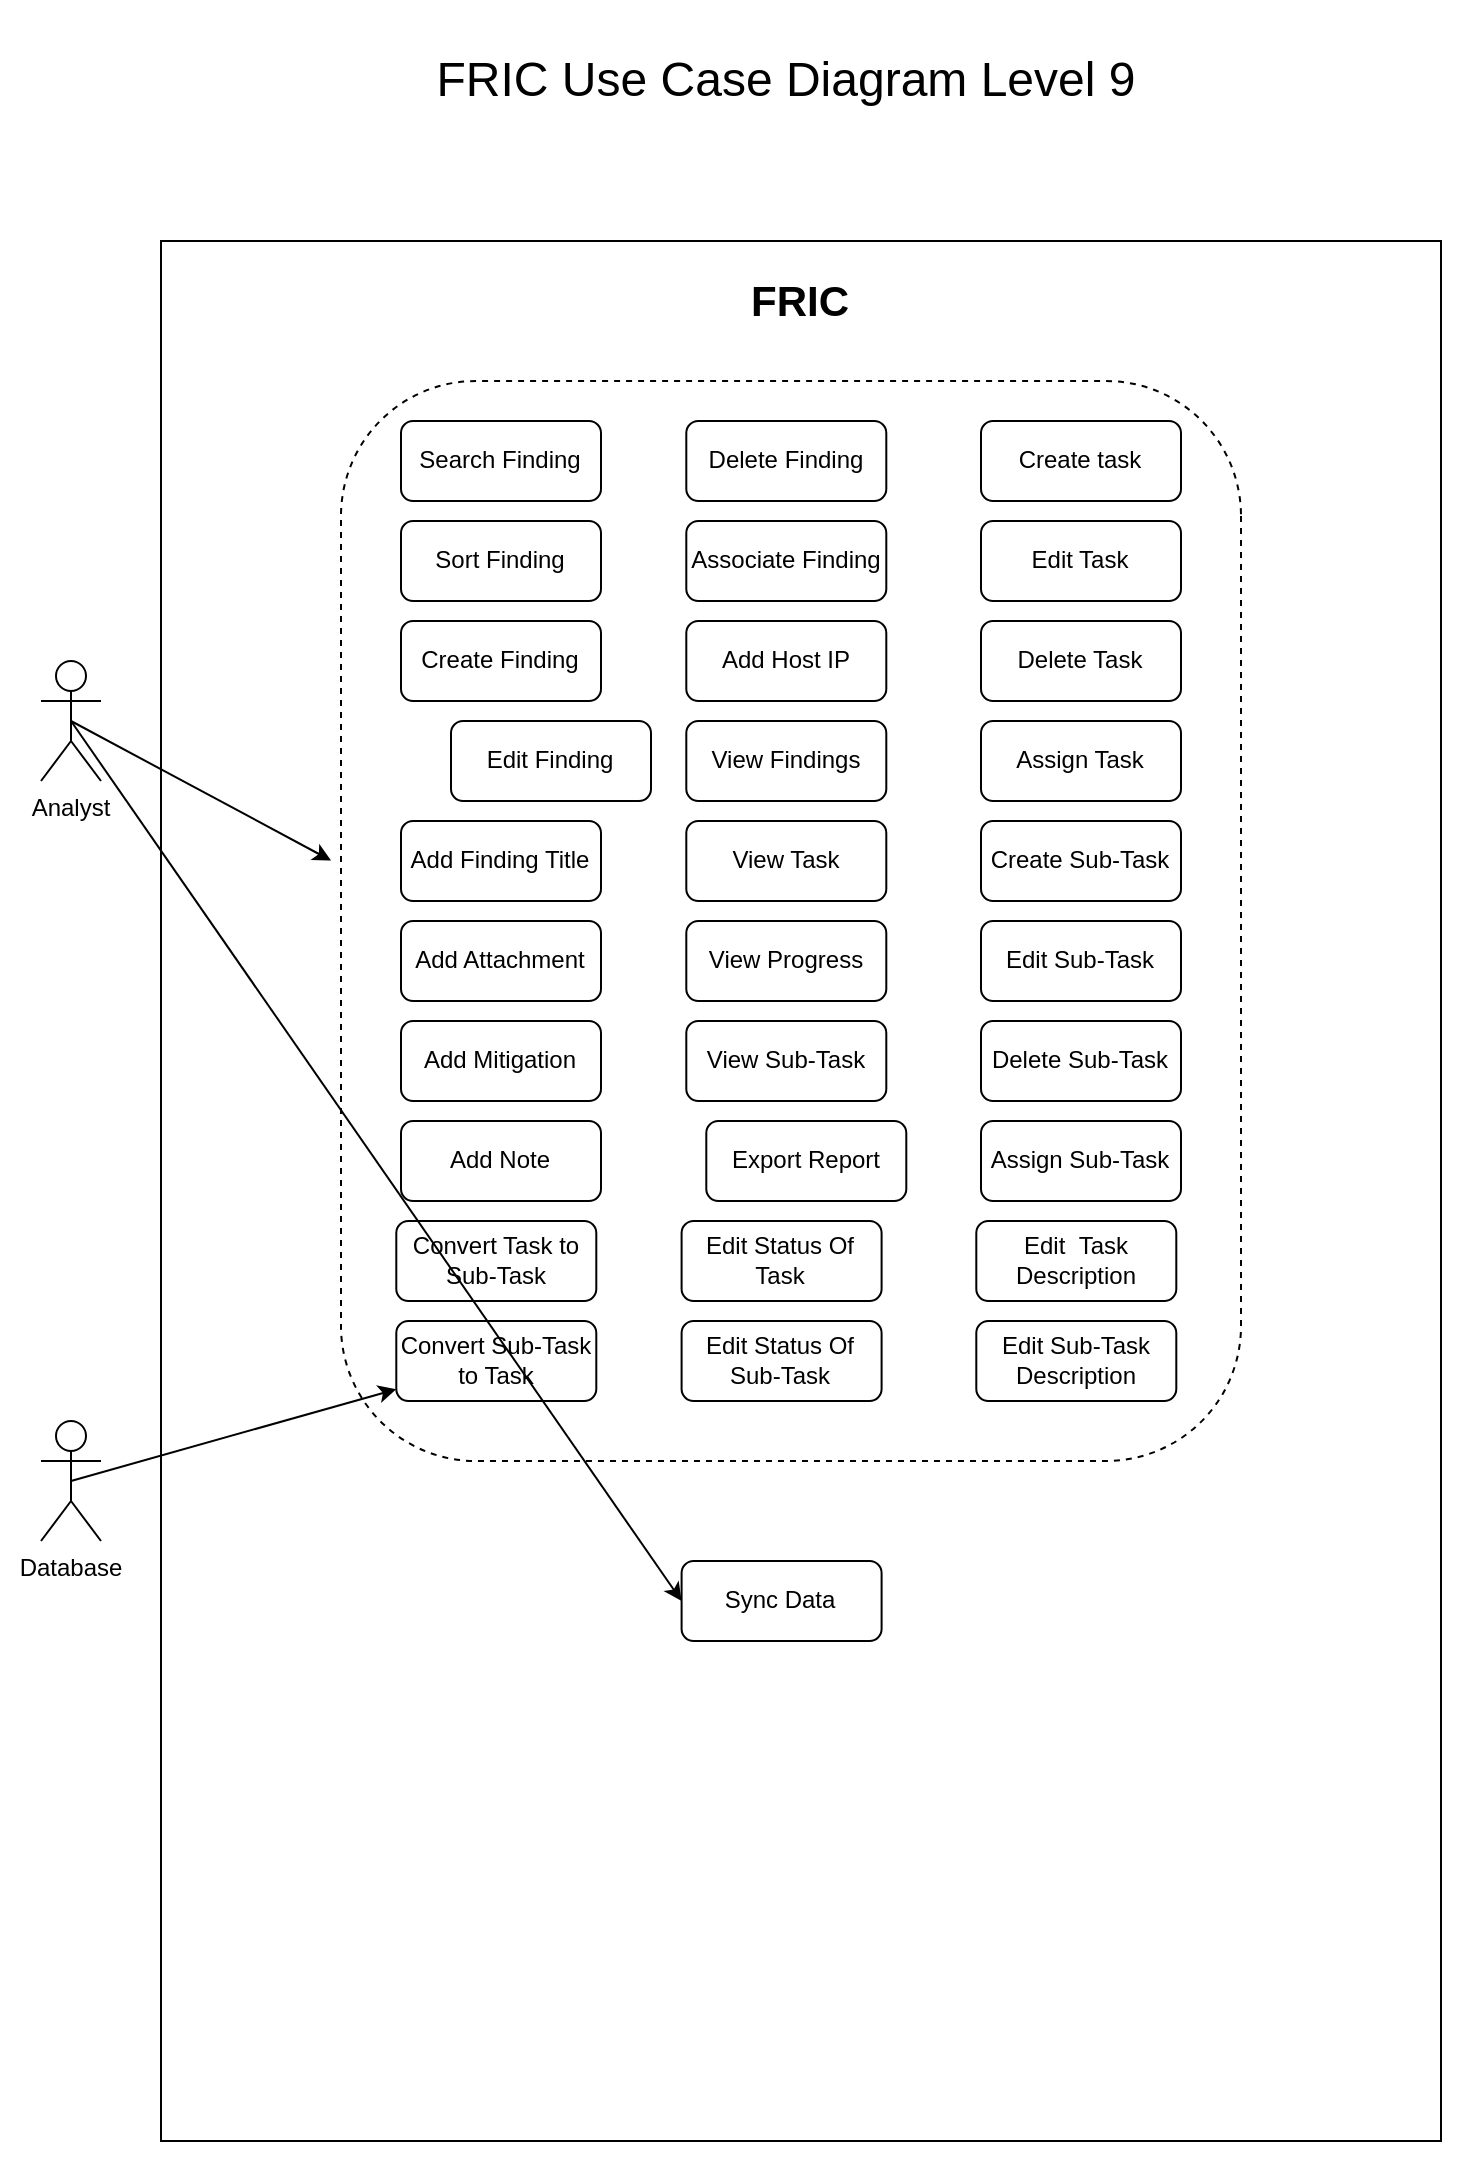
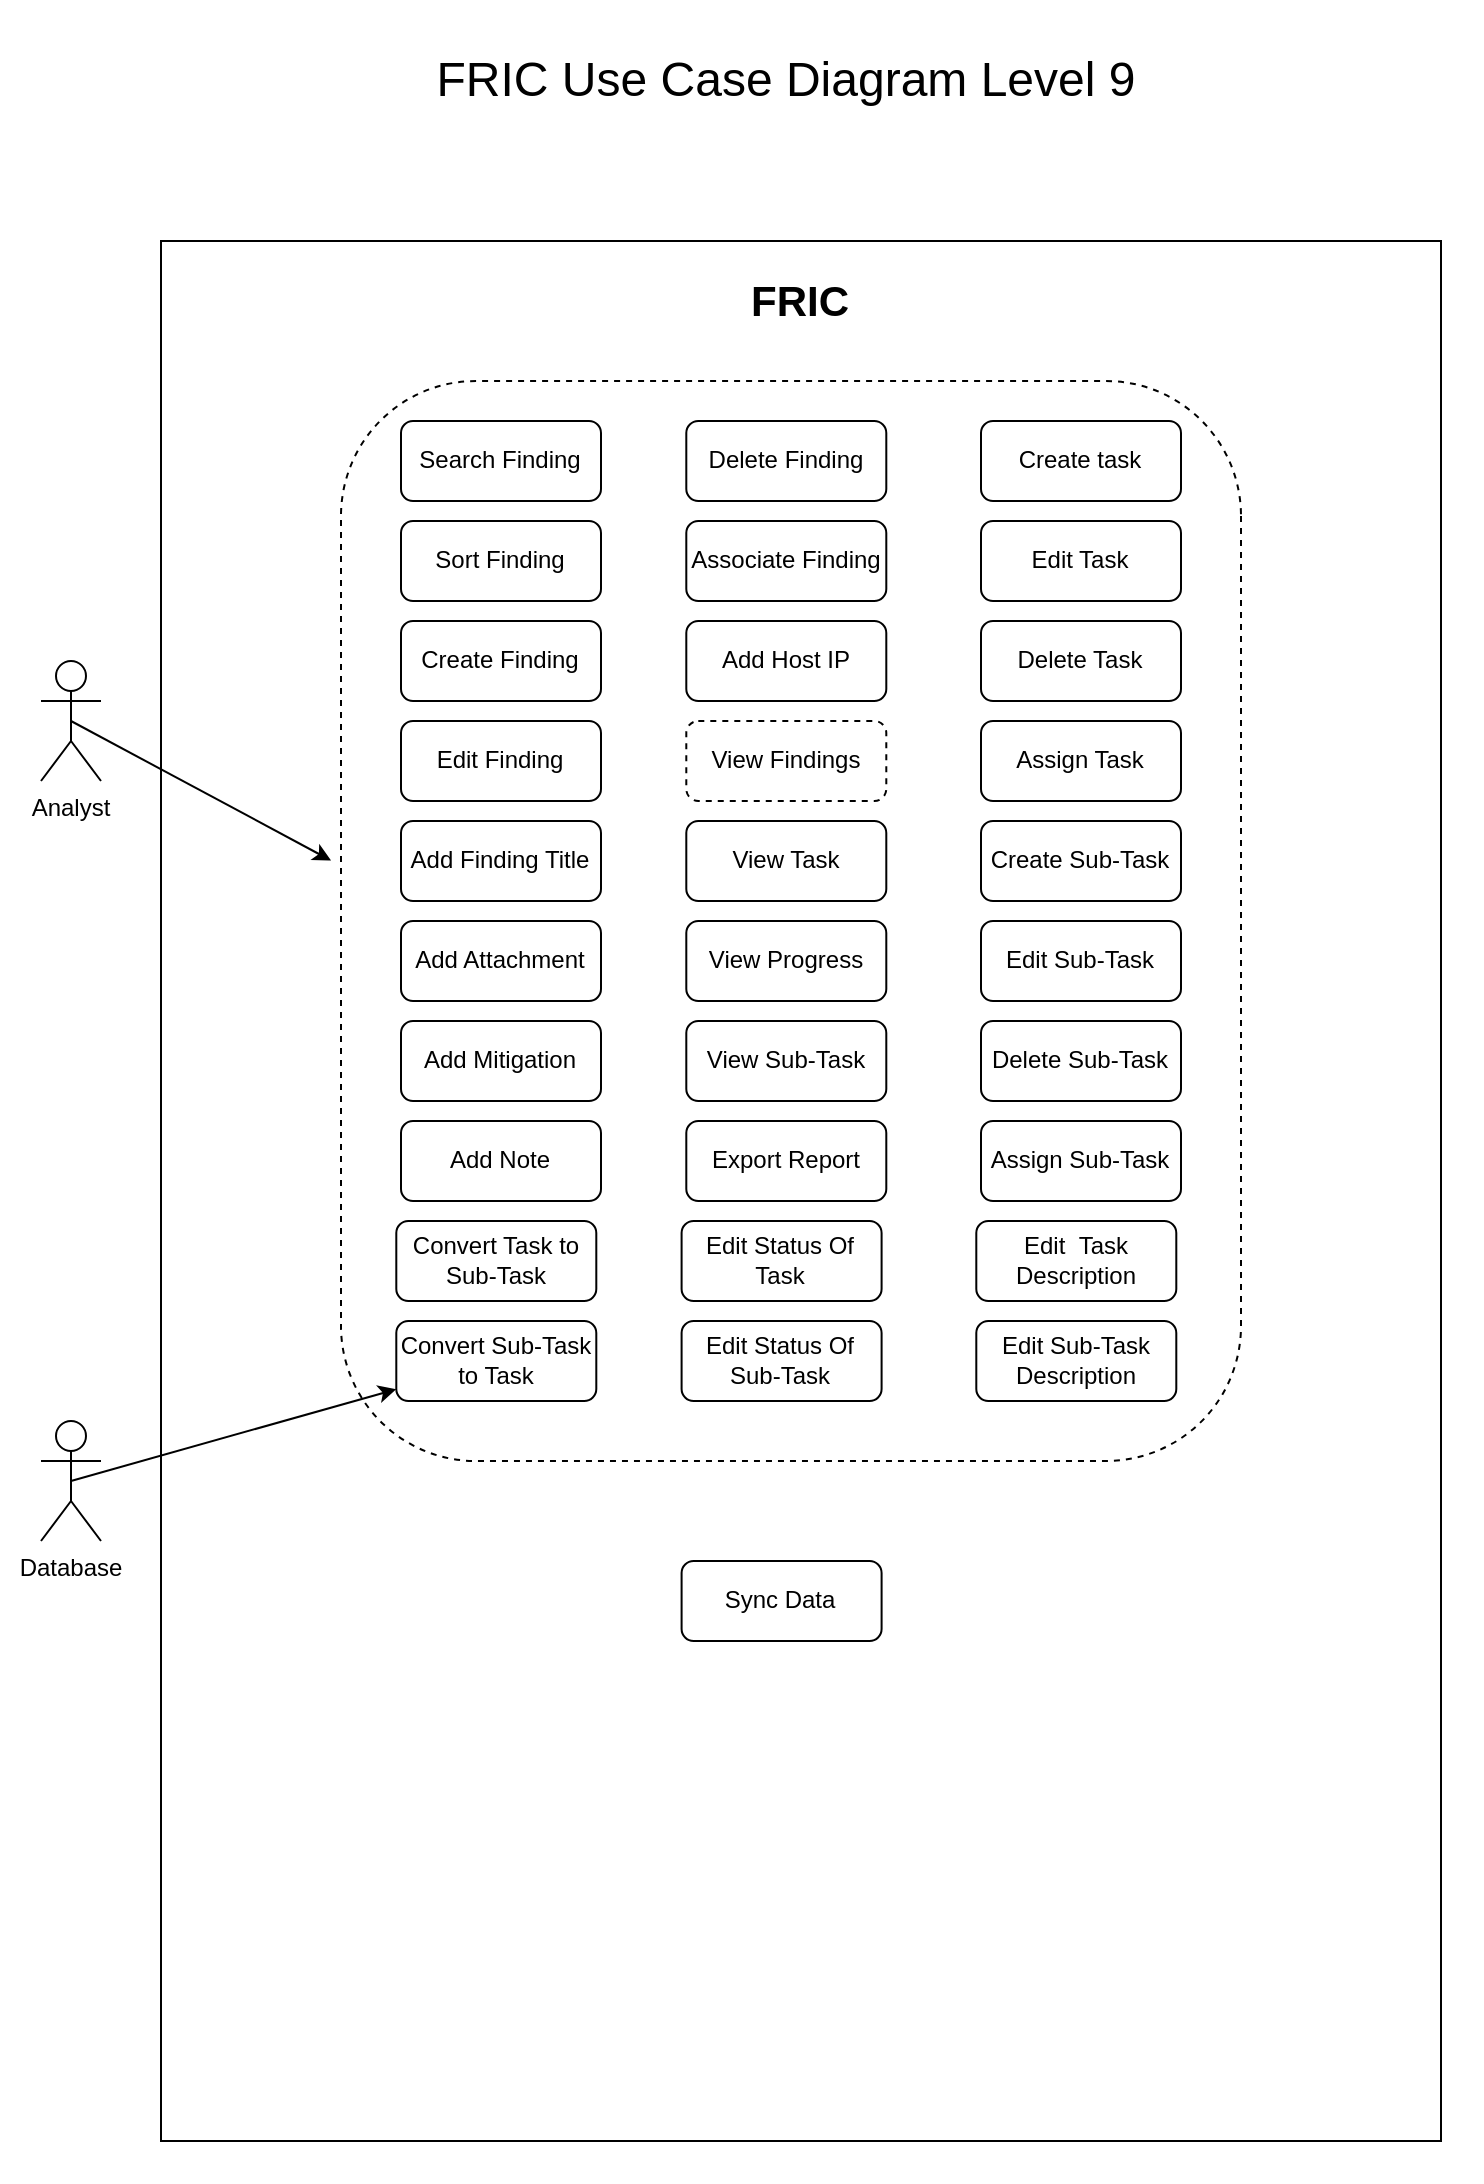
  <mxCell id="0" />
  <mxCell id="1" parent="0" />
  <mxCell id="2" value="&lt;font style=&quot;font-size: 24px&quot;&gt;FRIC Use Case Diagram Level 9&lt;/font&gt;" style="text;html=1;strokeColor=none;fillColor=none;align=center;verticalAlign=middle;whiteSpace=wrap;rounded=0;" vertex="1" parent="1"><mxGeometry x="202.65" y="20" width="380" height="40" as="geometry" /></mxCell>
  <mxCell id="3" value="Database" style="shape=umlActor;verticalLabelPosition=bottom;labelBackgroundColor=#ffffff;verticalAlign=top;html=1;outlineConnect=0;fillColor=none;" vertex="1" parent="1"><mxGeometry x="20" y="710" width="30" height="60" as="geometry" /></mxCell>
  <mxCell id="4" value="Analyst" style="shape=umlActor;verticalLabelPosition=bottom;labelBackgroundColor=#ffffff;verticalAlign=top;html=1;outlineConnect=0;fillColor=none;" vertex="1" parent="1"><mxGeometry x="20" y="330" width="30" height="60" as="geometry" /></mxCell>
  <mxCell id="5" value="Search Finding" style="rounded=1;whiteSpace=wrap;html=1;fillColor=none;fontStyle=0" vertex="1" parent="1"><mxGeometry x="200" y="210" width="100" height="40" as="geometry" /></mxCell>
  <mxCell id="6" value="Create Finding" style="rounded=1;whiteSpace=wrap;html=1;fillColor=none;fontStyle=0" vertex="1" parent="1"><mxGeometry x="200" y="310" width="100" height="40" as="geometry" /></mxCell>
- <mxCell id="7" value="Edit Finding" style="rounded=1;whiteSpace=wrap;html=1;fillColor=none;fontStyle=0" vertex="1" parent="1"><mxGeometry x="225" y="360" width="100" height="40" as="geometry" /></mxCell>
+ <mxCell id="7" value="Edit Finding" style="rounded=1;whiteSpace=wrap;html=1;fillColor=none;fontStyle=0" vertex="1" parent="1"><mxGeometry x="200" y="360" width="100" height="40" as="geometry" /></mxCell>
  <mxCell id="8" value="Sort Finding" style="rounded=1;whiteSpace=wrap;html=1;fillColor=none;fontStyle=0" vertex="1" parent="1"><mxGeometry x="200" y="260" width="100" height="40" as="geometry" /></mxCell>
  <mxCell id="9" value="Add Finding Title" style="rounded=1;whiteSpace=wrap;html=1;fillColor=none;" vertex="1" parent="1"><mxGeometry x="200" y="410" width="100" height="40" as="geometry" /></mxCell>
  <mxCell id="10" value="Add Mitigation" style="rounded=1;whiteSpace=wrap;html=1;fillColor=none;" vertex="1" parent="1"><mxGeometry x="200" y="510" width="100" height="40" as="geometry" /></mxCell>
  <mxCell id="11" value="Add Note" style="rounded=1;whiteSpace=wrap;html=1;fillColor=none;" vertex="1" parent="1"><mxGeometry x="200" y="560" width="100" height="40" as="geometry" /></mxCell>
  <mxCell id="12" value="Add Attachment" style="rounded=1;whiteSpace=wrap;html=1;fillColor=none;" vertex="1" parent="1"><mxGeometry x="200" y="460" width="100" height="40" as="geometry" /></mxCell>
  <mxCell id="13" value="Delete Finding" style="rounded=1;whiteSpace=wrap;html=1;fillColor=none;fontStyle=0" vertex="1" parent="1"><mxGeometry x="342.65" y="210" width="100" height="40" as="geometry" /></mxCell>
  <mxCell id="14" value="Sync Data" style="rounded=1;whiteSpace=wrap;html=1;fillColor=none;fontStyle=0" vertex="1" parent="1"><mxGeometry x="340.3" y="780" width="100" height="40" as="geometry" /></mxCell>
- <mxCell id="15" value="View Findings" style="rounded=1;whiteSpace=wrap;html=1;fillColor=none;fontStyle=0" vertex="1" parent="1"><mxGeometry x="342.65" y="360" width="100" height="40" as="geometry" /></mxCell>
+ <mxCell id="15" value="View Findings" style="rounded=1;whiteSpace=wrap;html=1;fillColor=none;fontStyle=0;dashed=1;" vertex="1" parent="1"><mxGeometry x="342.65" y="360" width="100" height="40" as="geometry" /></mxCell>
  <mxCell id="16" value="Associate Finding" style="rounded=1;whiteSpace=wrap;html=1;fillColor=none;fontStyle=0" vertex="1" parent="1"><mxGeometry x="342.65" y="260" width="100" height="40" as="geometry" /></mxCell>
  <mxCell id="17" value="View Task" style="rounded=1;whiteSpace=wrap;html=1;fillColor=none;" vertex="1" parent="1"><mxGeometry x="342.65" y="410" width="100" height="40" as="geometry" /></mxCell>
  <mxCell id="18" value="View Sub-Task" style="rounded=1;whiteSpace=wrap;html=1;fillColor=none;" vertex="1" parent="1"><mxGeometry x="342.65" y="510" width="100" height="40" as="geometry" /></mxCell>
- <mxCell id="19" value="Export Report" style="rounded=1;whiteSpace=wrap;html=1;fillColor=none;" vertex="1" parent="1"><mxGeometry x="352.65" y="560" width="100" height="40" as="geometry" /></mxCell>
+ <mxCell id="19" value="Export Report" style="rounded=1;whiteSpace=wrap;html=1;fillColor=none;" vertex="1" parent="1"><mxGeometry x="342.65" y="560" width="100" height="40" as="geometry" /></mxCell>
  <mxCell id="20" value="View Progress" style="rounded=1;whiteSpace=wrap;html=1;fillColor=none;" vertex="1" parent="1"><mxGeometry x="342.65" y="460" width="100" height="40" as="geometry" /></mxCell>
  <mxCell id="21" value="Create task" style="rounded=1;whiteSpace=wrap;html=1;fillColor=none;fontStyle=0" vertex="1" parent="1"><mxGeometry x="490" y="210" width="100" height="40" as="geometry" /></mxCell>
  <mxCell id="22" value="Delete Task" style="rounded=1;whiteSpace=wrap;html=1;fillColor=none;fontStyle=0" vertex="1" parent="1"><mxGeometry x="490" y="310" width="100" height="40" as="geometry" /></mxCell>
  <mxCell id="23" value="Assign Task" style="rounded=1;whiteSpace=wrap;html=1;fillColor=none;fontStyle=0" vertex="1" parent="1"><mxGeometry x="490" y="360" width="100" height="40" as="geometry" /></mxCell>
  <mxCell id="24" value="Edit Task" style="rounded=1;whiteSpace=wrap;html=1;fillColor=none;fontStyle=0" vertex="1" parent="1"><mxGeometry x="490" y="260" width="100" height="40" as="geometry" /></mxCell>
  <mxCell id="25" value="Create Sub-Task" style="rounded=1;whiteSpace=wrap;html=1;fillColor=none;" vertex="1" parent="1"><mxGeometry x="490" y="410" width="100" height="40" as="geometry" /></mxCell>
  <mxCell id="26" value="Delete Sub-Task" style="rounded=1;whiteSpace=wrap;html=1;fillColor=none;" vertex="1" parent="1"><mxGeometry x="490" y="510" width="100" height="40" as="geometry" /></mxCell>
  <mxCell id="27" value="Assign Sub-Task" style="rounded=1;whiteSpace=wrap;html=1;fillColor=none;" vertex="1" parent="1"><mxGeometry x="490" y="560" width="100" height="40" as="geometry" /></mxCell>
  <mxCell id="28" value="Edit Sub-Task" style="rounded=1;whiteSpace=wrap;html=1;fillColor=none;" vertex="1" parent="1"><mxGeometry x="490" y="460" width="100" height="40" as="geometry" /></mxCell>
  <mxCell id="29" value="Convert Task to Sub-Task" style="rounded=1;whiteSpace=wrap;html=1;fillColor=none;" vertex="1" parent="1"><mxGeometry x="197.65" y="610" width="100" height="40" as="geometry" /></mxCell>
  <mxCell id="30" value="Convert Sub-Task to Task" style="rounded=1;whiteSpace=wrap;html=1;fillColor=none;" vertex="1" parent="1"><mxGeometry x="197.65" y="660" width="100" height="40" as="geometry" /></mxCell>
  <mxCell id="31" value="Edit Status Of Task" style="rounded=1;whiteSpace=wrap;html=1;fillColor=none;" vertex="1" parent="1"><mxGeometry x="340.3" y="610" width="100" height="40" as="geometry" /></mxCell>
  <mxCell id="32" value="Edit Status Of Sub-Task" style="rounded=1;whiteSpace=wrap;html=1;fillColor=none;" vertex="1" parent="1"><mxGeometry x="340.3" y="660" width="100" height="40" as="geometry" /></mxCell>
  <mxCell id="33" value="Edit &amp;nbsp;Task Description" style="rounded=1;whiteSpace=wrap;html=1;fillColor=none;" vertex="1" parent="1"><mxGeometry x="487.65" y="610" width="100" height="40" as="geometry" /></mxCell>
  <mxCell id="34" value="Edit Sub-Task Description" style="rounded=1;whiteSpace=wrap;html=1;fillColor=none;" vertex="1" parent="1"><mxGeometry x="487.65" y="660" width="100" height="40" as="geometry" /></mxCell>
  <mxCell id="35" value="Add Host IP" style="rounded=1;whiteSpace=wrap;html=1;fillColor=none;fontStyle=0" vertex="1" parent="1"><mxGeometry x="342.65" y="310" width="100" height="40" as="geometry" /></mxCell>
  <mxCell id="36" value="" style="rounded=1;whiteSpace=wrap;html=1;dashed=1;fillColor=none;direction=south;" vertex="1" parent="1"><mxGeometry x="170" y="190" width="450" height="540" as="geometry" /></mxCell>
  <mxCell id="37" value="" style="endArrow=classic;html=1;exitX=0.5;exitY=0.5;exitDx=0;exitDy=0;exitPerimeter=0;" edge="1" parent="1" source="3" target="30"><mxGeometry width="50" height="50" relative="1" as="geometry"><mxPoint x="10" y="890" as="sourcePoint" /><mxPoint x="60" y="840" as="targetPoint" /></mxGeometry></mxCell>
  <mxCell id="38" value="" style="endArrow=classic;html=1;entryX=0.444;entryY=1.011;entryDx=0;entryDy=0;entryPerimeter=0;exitX=0.5;exitY=0.5;exitDx=0;exitDy=0;exitPerimeter=0;" edge="1" parent="1" source="4" target="36"><mxGeometry width="50" height="50" relative="1" as="geometry"><mxPoint x="10" y="890" as="sourcePoint" /><mxPoint x="60" y="840" as="targetPoint" /></mxGeometry></mxCell>
- <mxCell id="39" value="" style="endArrow=classic;html=1;exitX=0.5;exitY=0.5;exitDx=0;exitDy=0;exitPerimeter=0;entryX=0;entryY=0.5;entryDx=0;entryDy=0;" edge="1" parent="1" source="4" target="14"><mxGeometry width="50" height="50" relative="1" as="geometry"><mxPoint x="10" y="890" as="sourcePoint" /><mxPoint x="60" y="840" as="targetPoint" /></mxGeometry></mxCell>
  <mxCell id="40" value="" style="rounded=0;whiteSpace=wrap;html=1;fillColor=none;" vertex="1" parent="1"><mxGeometry x="80" y="120" width="640" height="950" as="geometry" /></mxCell>
  <mxCell id="41" value="&lt;font size=&quot;1&quot;&gt;&lt;b style=&quot;font-size: 21px&quot;&gt;FRIC&lt;/b&gt;&lt;/font&gt;" style="text;html=1;strokeColor=none;fillColor=none;align=center;verticalAlign=middle;whiteSpace=wrap;rounded=0;" vertex="1" parent="1"><mxGeometry x="340" y="140" width="120" height="20" as="geometry" /></mxCell>
